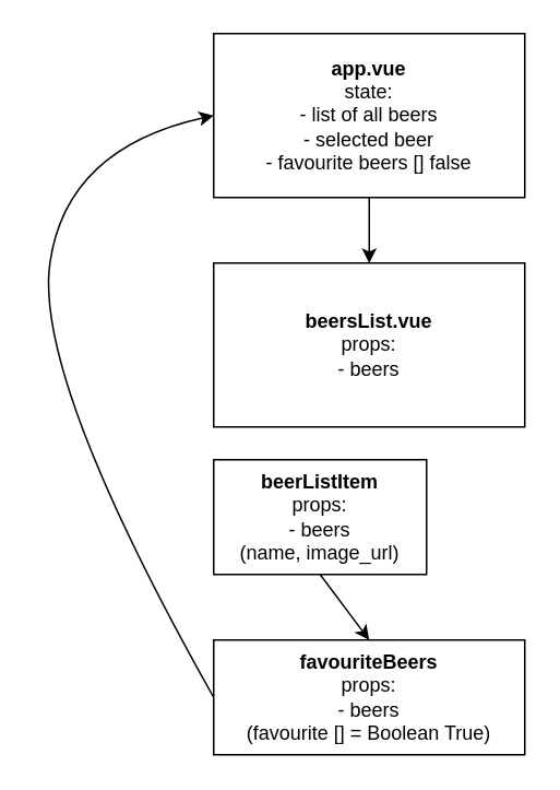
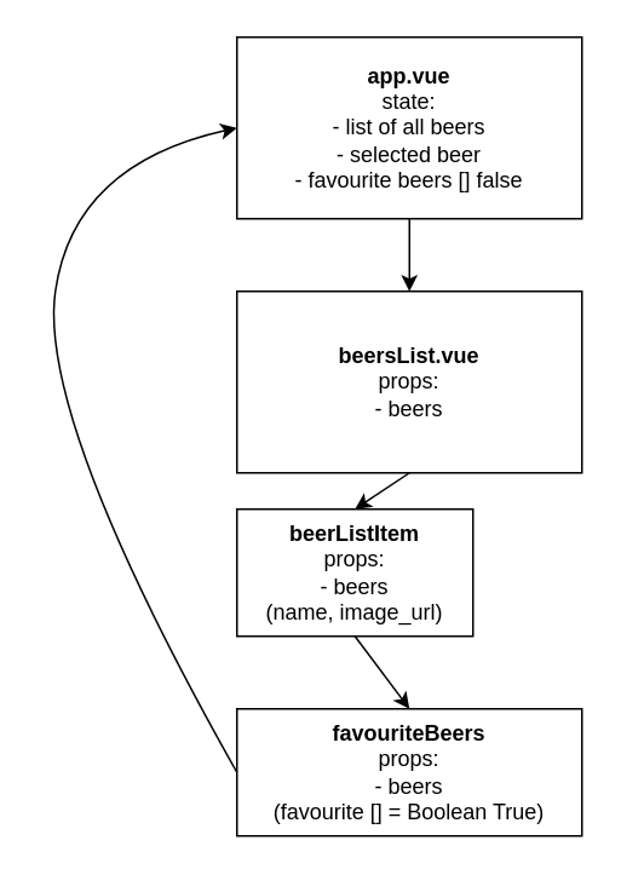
  <mxCell id="0" />
  <mxCell id="1" parent="0" />
  <mxCell id="2" value="&lt;b&gt;beerListItem&lt;br&gt;&lt;/b&gt;props:&lt;br&gt;- beers&lt;br&gt;(name, image_url)" style="rounded=0;whiteSpace=wrap;html=1;" vertex="1" parent="1"><mxGeometry x="130" y="280" width="130" height="70" as="geometry" /></mxCell>
  <mxCell id="3" value="&lt;b&gt;app.vue&lt;br&gt;&lt;/b&gt;state:&lt;br&gt;- list of all beers&lt;br&gt;- selected beer&lt;br&gt;- favourite beers [] false" style="rounded=0;whiteSpace=wrap;html=1;" vertex="1" parent="1"><mxGeometry x="130" y="20" width="190" height="100" as="geometry" /></mxCell>
  <mxCell id="4" value="&lt;b&gt;beersList.vue&lt;br&gt;&lt;/b&gt;props:&lt;br&gt;- beers" style="rounded=0;whiteSpace=wrap;html=1;" vertex="1" parent="1"><mxGeometry x="130" y="160" width="190" height="100" as="geometry" /></mxCell>
  <mxCell id="5" value="" style="endArrow=classic;html=1;entryX=0.5;entryY=0;entryDx=0;entryDy=0;exitX=0.5;exitY=1;exitDx=0;exitDy=0;" edge="1" parent="1" source="3" target="4"><mxGeometry width="50" height="50" relative="1" as="geometry"><mxPoint x="160" y="260" as="sourcePoint" /><mxPoint x="210" y="210" as="targetPoint" /></mxGeometry></mxCell>
+ <mxCell id="6" value="" style="endArrow=classic;html=1;entryX=0.5;entryY=0;entryDx=0;entryDy=0;exitX=0.5;exitY=1;exitDx=0;exitDy=0;" edge="1" parent="1" source="4" target="2"><mxGeometry width="50" height="50" relative="1" as="geometry"><mxPoint x="160" y="260" as="sourcePoint" /><mxPoint x="210" y="210" as="targetPoint" /></mxGeometry></mxCell>
  <mxCell id="7" value="&lt;b&gt;favouriteBeers&lt;br&gt;&lt;/b&gt;props:&lt;br&gt;- beers&lt;br&gt;(favourite [] = Boolean True)" style="rounded=0;whiteSpace=wrap;html=1;" vertex="1" parent="1"><mxGeometry x="130" y="390" width="190" height="70" as="geometry" /></mxCell>
  <mxCell id="8" value="" style="endArrow=classic;html=1;entryX=0.5;entryY=0;entryDx=0;entryDy=0;exitX=0.5;exitY=1;exitDx=0;exitDy=0;" edge="1" parent="1" source="2" target="7"><mxGeometry width="50" height="50" relative="1" as="geometry"><mxPoint x="160" y="260" as="sourcePoint" /><mxPoint x="210" y="210" as="targetPoint" /></mxGeometry></mxCell>
  <mxCell id="9" value="" style="curved=1;endArrow=classic;html=1;exitX=0;exitY=0.5;exitDx=0;exitDy=0;entryX=0;entryY=0.5;entryDx=0;entryDy=0;" edge="1" parent="1" source="7" target="3"><mxGeometry width="50" height="50" relative="1" as="geometry"><mxPoint x="160" y="250" as="sourcePoint" /><mxPoint x="210" y="200" as="targetPoint" /><Array as="points"><mxPoint x="20" y="230" /><mxPoint x="40" y="90" /></Array></mxGeometry></mxCell>
